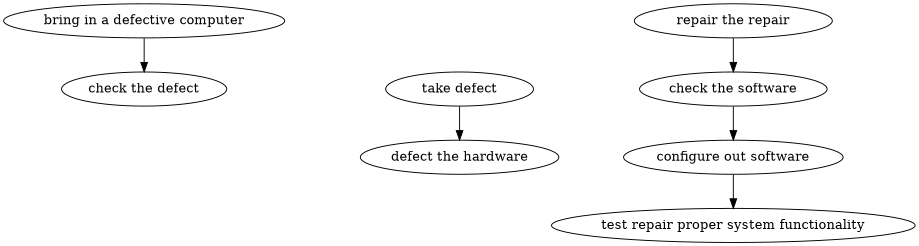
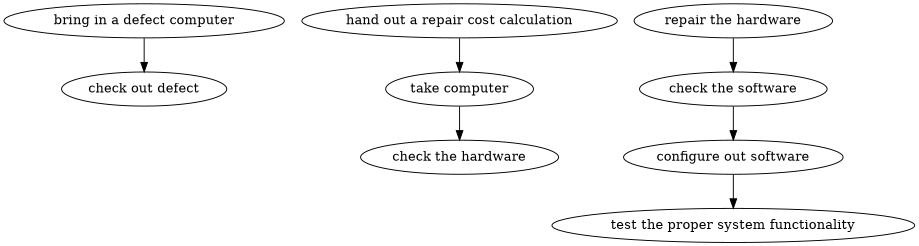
  strict digraph {
    edge [attrs="{'type': 'flow', 'label': 'flow'}"]
-   "bring in a defective computer" [attrs="{'type': 'Activity', 'label': 'bring in a defective computer'}"]
-   "check the defect" [attrs="{'type': 'Activity', 'label': 'check the defect'}"]
-   "take computer" [attrs="{'type': 'Activity', 'label': 'take computer'}" label="take defect"]
-   "check the hardware" [attrs="{'type': 'Activity', 'label': 'check the hardware'}" label="defect the hardware"]
-   "repair the hardware" [attrs="{'type': 'Activity', 'label': 'repair the hardware'}" label="repair the repair"]
+   "bring in a defective computer" [attrs="{'type': 'Activity', 'label': 'bring in a defective computer'}" label="bring in a defect computer"]
+   "check the defect" [attrs="{'type': 'Activity', 'label': 'check the defect'}" label="check out defect"]
+   "hand out a repair cost calculation" [attrs="{'type': 'Activity', 'label': 'hand out a repair cost calculation'}"]
+   "take computer" [attrs="{'type': 'Activity', 'label': 'take computer'}"]
+   "check the hardware" [attrs="{'type': 'Activity', 'label': 'check the hardware'}"]
+   "repair the hardware" [attrs="{'type': 'Activity', 'label': 'repair the hardware'}"]
    "check the software" [attrs="{'type': 'Activity', 'label': 'check the software'}"]
    n8 [attrs="{'type': 'Activity', 'label': 'configure the software'}" label="configure out software"]
-   "test the proper system functionality" [attrs="{'type': 'Activity', 'label': 'test the proper system functionality'}" label="test repair proper system functionality"]
+   "test the proper system functionality" [attrs="{'type': 'Activity', 'label': 'test the proper system functionality'}"]
    "bring in a defective computer" -> "check the defect"
+   "hand out a repair cost calculation" -> "take computer"
    "take computer" -> "check the hardware"
    "repair the hardware" -> "check the software"
    "check the software" -> n8
    n8 -> "test the proper system functionality"
  }
